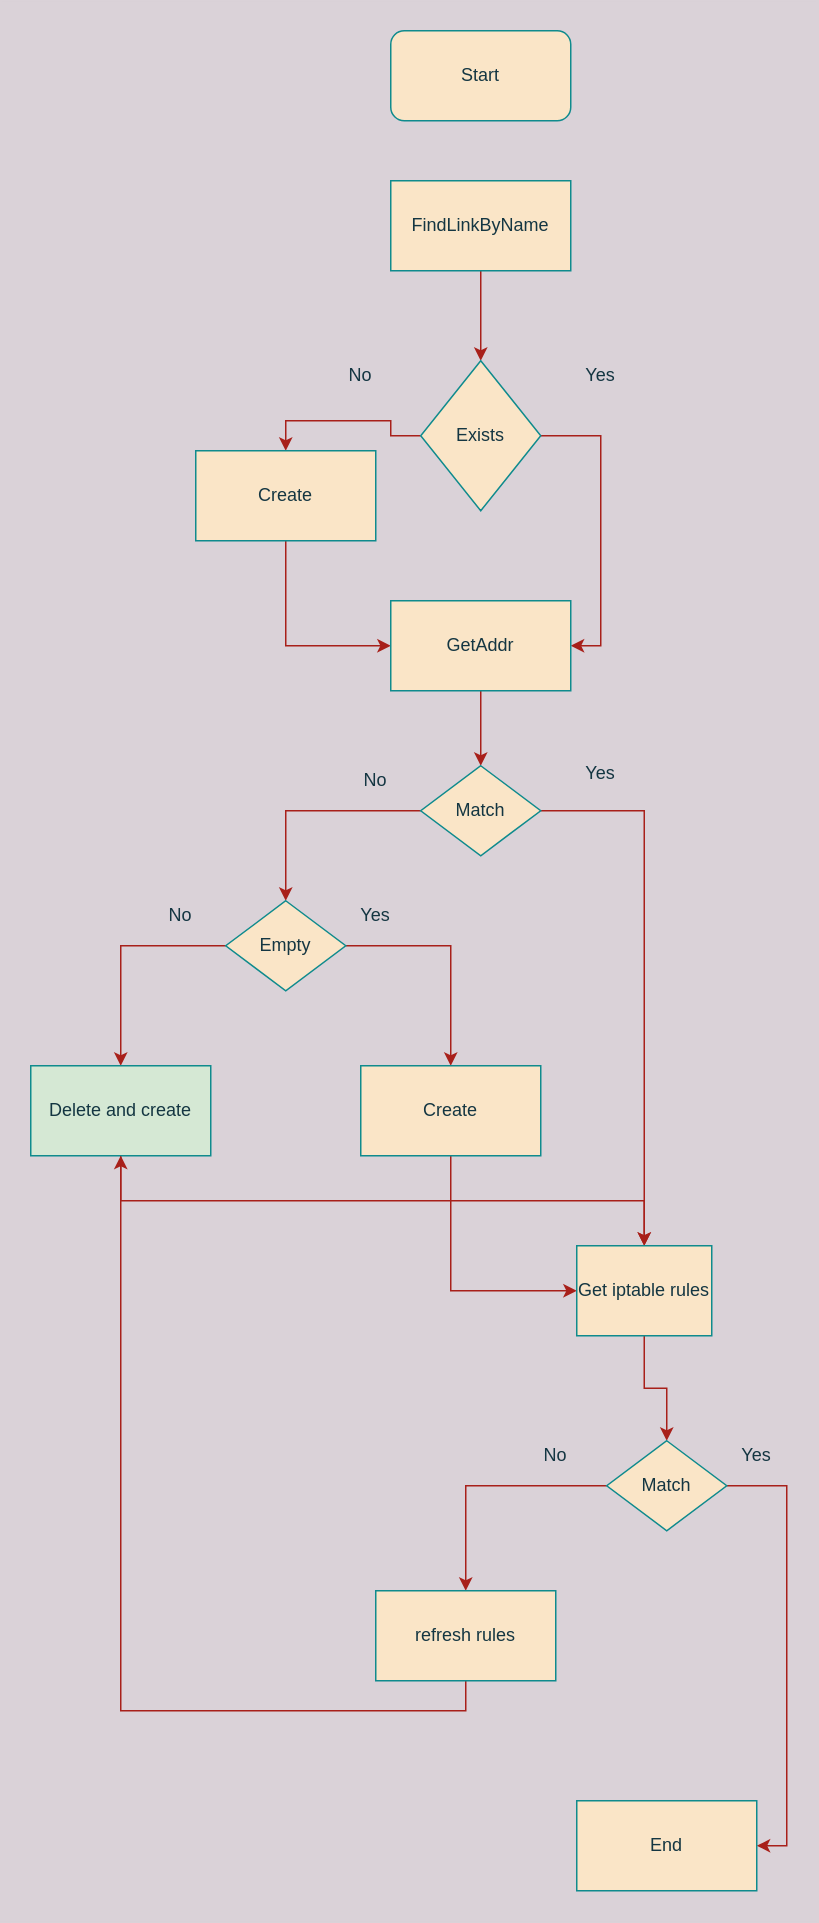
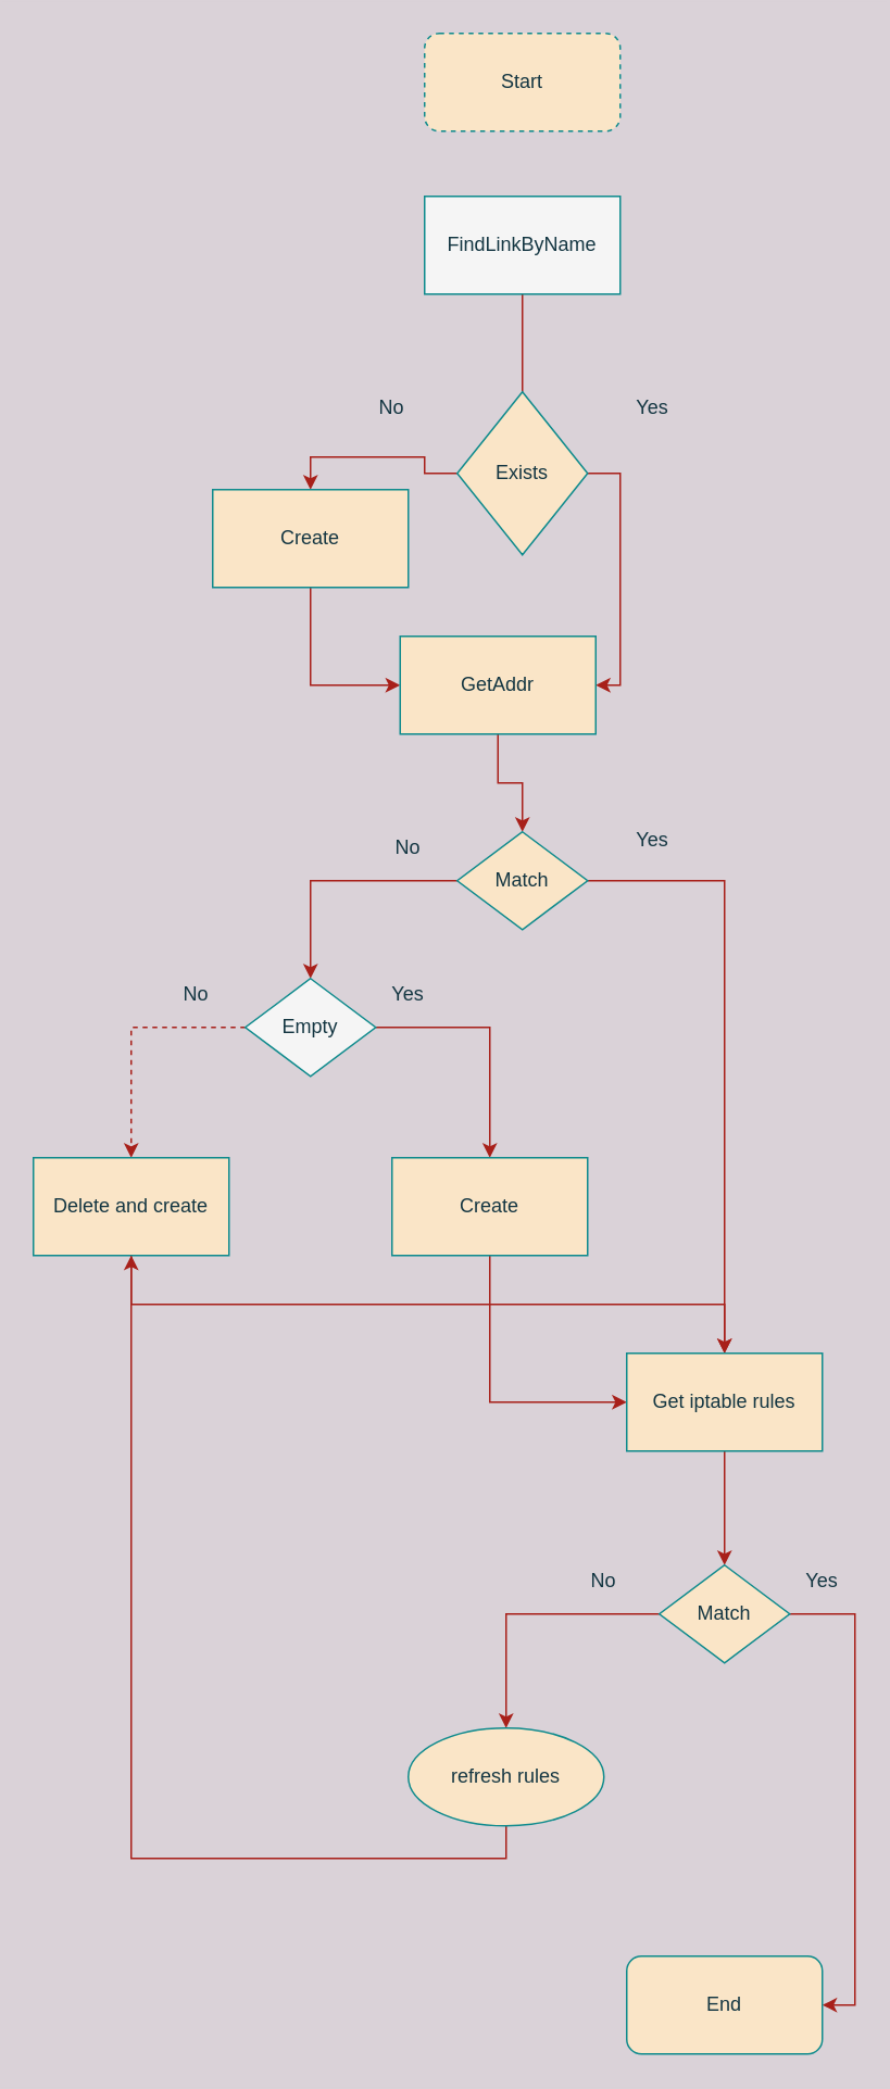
  <mxCell id="0" />
  <mxCell id="1" parent="0" />
- <mxCell id="2" value="Start" style="rounded=1;whiteSpace=wrap;html=1;fillColor=#FAE5C7;strokeColor=#0F8B8D;fontColor=#143642;" parent="1" vertex="1"><mxGeometry x="260" y="20" width="120" height="60" as="geometry" /></mxCell>
- <mxCell id="3" style="edgeStyle=orthogonalEdgeStyle;rounded=0;orthogonalLoop=1;jettySize=auto;html=1;exitX=0.5;exitY=1;exitDx=0;exitDy=0;labelBackgroundColor=#DAD2D8;strokeColor=#A8201A;fontColor=#143642;" parent="1" source="4" target="7" edge="1"><mxGeometry relative="1" as="geometry" /></mxCell>
- <mxCell id="4" value="FindLinkByName" style="rounded=0;whiteSpace=wrap;html=1;fillColor=#FAE5C7;strokeColor=#0F8B8D;fontColor=#143642;" parent="1" vertex="1"><mxGeometry x="260" y="120" width="120" height="60" as="geometry" /></mxCell>
+ <mxCell id="2" value="Start" style="rounded=1;whiteSpace=wrap;html=1;fillColor=#FAE5C7;strokeColor=#0F8B8D;fontColor=#143642;dashed=1;" parent="1" vertex="1"><mxGeometry x="260" y="20" width="120" height="60" as="geometry" /></mxCell>
+ <mxCell id="3" style="edgeStyle=orthogonalEdgeStyle;rounded=0;orthogonalLoop=1;jettySize=auto;html=1;exitX=0.5;exitY=1;exitDx=0;exitDy=0;labelBackgroundColor=#DAD2D8;strokeColor=#A8201A;fontColor=#143642;endArrow=none;" parent="1" source="4" target="7" edge="1"><mxGeometry relative="1" as="geometry" /></mxCell>
+ <mxCell id="4" value="FindLinkByName" style="rounded=0;whiteSpace=wrap;html=1;fillColor=#f5f5f5;strokeColor=#0F8B8D;fontColor=#143642;" parent="1" vertex="1"><mxGeometry x="260" y="120" width="120" height="60" as="geometry" /></mxCell>
  <mxCell id="5" style="edgeStyle=orthogonalEdgeStyle;rounded=0;orthogonalLoop=1;jettySize=auto;html=1;exitX=0;exitY=0.5;exitDx=0;exitDy=0;entryX=0.5;entryY=0;entryDx=0;entryDy=0;labelBackgroundColor=#DAD2D8;strokeColor=#A8201A;fontColor=#143642;" parent="1" source="7" target="9" edge="1"><mxGeometry relative="1" as="geometry" /></mxCell>
  <mxCell id="6" style="edgeStyle=orthogonalEdgeStyle;rounded=0;orthogonalLoop=1;jettySize=auto;html=1;exitX=1;exitY=0.5;exitDx=0;exitDy=0;entryX=1;entryY=0.5;entryDx=0;entryDy=0;labelBackgroundColor=#DAD2D8;strokeColor=#A8201A;fontColor=#143642;" parent="1" source="7" target="13" edge="1"><mxGeometry relative="1" as="geometry"><mxPoint x="450" y="300" as="targetPoint" /></mxGeometry></mxCell>
  <mxCell id="7" value="Exists" style="rhombus;whiteSpace=wrap;html=1;fillColor=#FAE5C7;strokeColor=#0F8B8D;fontColor=#143642;" parent="1" vertex="1"><mxGeometry x="280" y="240" width="80" height="100" as="geometry" /></mxCell>
  <mxCell id="8" style="edgeStyle=orthogonalEdgeStyle;rounded=0;orthogonalLoop=1;jettySize=auto;html=1;exitX=0.5;exitY=1;exitDx=0;exitDy=0;entryX=0;entryY=0.5;entryDx=0;entryDy=0;labelBackgroundColor=#DAD2D8;strokeColor=#A8201A;fontColor=#143642;" parent="1" source="9" target="13" edge="1"><mxGeometry relative="1" as="geometry" /></mxCell>
  <mxCell id="9" value="Create" style="rounded=0;whiteSpace=wrap;html=1;fillColor=#FAE5C7;strokeColor=#0F8B8D;fontColor=#143642;" parent="1" vertex="1"><mxGeometry x="130" y="300" width="120" height="60" as="geometry" /></mxCell>
  <mxCell id="10" value="No" style="text;html=1;strokeColor=none;fillColor=none;align=center;verticalAlign=middle;whiteSpace=wrap;rounded=0;fontColor=#143642;" parent="1" vertex="1"><mxGeometry x="220" y="240" width="40" height="20" as="geometry" /></mxCell>
  <mxCell id="11" value="Yes" style="text;html=1;strokeColor=none;fillColor=none;align=center;verticalAlign=middle;whiteSpace=wrap;rounded=0;fontColor=#143642;" parent="1" vertex="1"><mxGeometry x="380" y="240" width="40" height="20" as="geometry" /></mxCell>
  <mxCell id="12" style="edgeStyle=orthogonalEdgeStyle;rounded=0;orthogonalLoop=1;jettySize=auto;html=1;exitX=0.5;exitY=1;exitDx=0;exitDy=0;labelBackgroundColor=#DAD2D8;strokeColor=#A8201A;fontColor=#143642;" parent="1" source="13" target="16" edge="1"><mxGeometry relative="1" as="geometry" /></mxCell>
- <mxCell id="13" value="GetAddr" style="rounded=0;whiteSpace=wrap;html=1;fillColor=#FAE5C7;strokeColor=#0F8B8D;fontColor=#143642;" parent="1" vertex="1"><mxGeometry x="260" y="400" width="120" height="60" as="geometry" /></mxCell>
+ <mxCell id="13" value="GetAddr" style="rounded=0;whiteSpace=wrap;html=1;fillColor=#FAE5C7;strokeColor=#0F8B8D;fontColor=#143642;" parent="1" vertex="1"><mxGeometry x="245" y="390" width="120" height="60" as="geometry" /></mxCell>
  <mxCell id="14" style="edgeStyle=orthogonalEdgeStyle;rounded=0;orthogonalLoop=1;jettySize=auto;html=1;exitX=0;exitY=0.5;exitDx=0;exitDy=0;labelBackgroundColor=#DAD2D8;strokeColor=#A8201A;fontColor=#143642;" parent="1" source="16" target="19" edge="1"><mxGeometry relative="1" as="geometry" /></mxCell>
  <mxCell id="15" style="edgeStyle=orthogonalEdgeStyle;rounded=0;orthogonalLoop=1;jettySize=auto;html=1;exitX=1;exitY=0.5;exitDx=0;exitDy=0;entryX=0.5;entryY=0;entryDx=0;entryDy=0;labelBackgroundColor=#DAD2D8;strokeColor=#A8201A;fontColor=#143642;" parent="1" source="16" target="26" edge="1"><mxGeometry relative="1" as="geometry" /></mxCell>
  <mxCell id="16" value="Match" style="rhombus;whiteSpace=wrap;html=1;fillColor=#FAE5C7;strokeColor=#0F8B8D;fontColor=#143642;" parent="1" vertex="1"><mxGeometry x="280" y="510" width="80" height="60" as="geometry" /></mxCell>
  <mxCell id="17" style="edgeStyle=orthogonalEdgeStyle;rounded=0;orthogonalLoop=1;jettySize=auto;html=1;exitX=1;exitY=0.5;exitDx=0;exitDy=0;entryX=0.5;entryY=0;entryDx=0;entryDy=0;labelBackgroundColor=#DAD2D8;strokeColor=#A8201A;fontColor=#143642;" parent="1" source="19" target="21" edge="1"><mxGeometry relative="1" as="geometry" /></mxCell>
- <mxCell id="18" style="edgeStyle=orthogonalEdgeStyle;rounded=0;orthogonalLoop=1;jettySize=auto;html=1;exitX=0;exitY=0.5;exitDx=0;exitDy=0;labelBackgroundColor=#DAD2D8;strokeColor=#A8201A;fontColor=#143642;" parent="1" source="19" target="24" edge="1"><mxGeometry relative="1" as="geometry" /></mxCell>
- <mxCell id="19" value="Empty" style="rhombus;whiteSpace=wrap;html=1;fillColor=#FAE5C7;strokeColor=#0F8B8D;fontColor=#143642;" parent="1" vertex="1"><mxGeometry x="150" y="600" width="80" height="60" as="geometry" /></mxCell>
+ <mxCell id="18" style="edgeStyle=orthogonalEdgeStyle;rounded=0;orthogonalLoop=1;jettySize=auto;html=1;exitX=0;exitY=0.5;exitDx=0;exitDy=0;labelBackgroundColor=#DAD2D8;strokeColor=#A8201A;fontColor=#143642;dashed=1;" parent="1" source="19" target="24" edge="1"><mxGeometry relative="1" as="geometry" /></mxCell>
+ <mxCell id="19" value="Empty" style="rhombus;whiteSpace=wrap;html=1;fillColor=#f5f5f5;strokeColor=#0F8B8D;fontColor=#143642;" parent="1" vertex="1"><mxGeometry x="150" y="600" width="80" height="60" as="geometry" /></mxCell>
  <mxCell id="20" style="edgeStyle=orthogonalEdgeStyle;rounded=0;orthogonalLoop=1;jettySize=auto;html=1;exitX=0.5;exitY=1;exitDx=0;exitDy=0;entryX=0;entryY=0.5;entryDx=0;entryDy=0;labelBackgroundColor=#DAD2D8;strokeColor=#A8201A;fontColor=#143642;" parent="1" source="21" target="26" edge="1"><mxGeometry relative="1" as="geometry" /></mxCell>
  <mxCell id="21" value="Create" style="rounded=0;whiteSpace=wrap;html=1;fillColor=#FAE5C7;strokeColor=#0F8B8D;fontColor=#143642;" parent="1" vertex="1"><mxGeometry x="240" y="710" width="120" height="60" as="geometry" /></mxCell>
  <mxCell id="22" value="Yes" style="text;html=1;strokeColor=none;fillColor=none;align=center;verticalAlign=middle;whiteSpace=wrap;rounded=0;fontColor=#143642;" parent="1" vertex="1"><mxGeometry x="230" y="600" width="40" height="20" as="geometry" /></mxCell>
  <mxCell id="23" style="edgeStyle=orthogonalEdgeStyle;rounded=0;orthogonalLoop=1;jettySize=auto;html=1;exitX=0.5;exitY=1;exitDx=0;exitDy=0;entryX=0.5;entryY=0;entryDx=0;entryDy=0;labelBackgroundColor=#DAD2D8;strokeColor=#A8201A;fontColor=#143642;" parent="1" source="24" target="26" edge="1"><mxGeometry relative="1" as="geometry" /></mxCell>
- <mxCell id="24" value="Delete and create" style="rounded=0;whiteSpace=wrap;html=1;fillColor=#d5e8d4;strokeColor=#0F8B8D;fontColor=#143642;" parent="1" vertex="1"><mxGeometry x="20" y="710" width="120" height="60" as="geometry" /></mxCell>
+ <mxCell id="24" value="Delete and create" style="rounded=0;whiteSpace=wrap;html=1;fillColor=#FAE5C7;strokeColor=#0F8B8D;fontColor=#143642;" parent="1" vertex="1"><mxGeometry x="20" y="710" width="120" height="60" as="geometry" /></mxCell>
  <mxCell id="25" style="edgeStyle=orthogonalEdgeStyle;rounded=0;orthogonalLoop=1;jettySize=auto;html=1;exitX=0.5;exitY=1;exitDx=0;exitDy=0;entryX=0.5;entryY=0;entryDx=0;entryDy=0;labelBackgroundColor=#DAD2D8;strokeColor=#A8201A;fontColor=#143642;" parent="1" source="26" target="32" edge="1"><mxGeometry relative="1" as="geometry" /></mxCell>
- <mxCell id="26" value="Get iptable rules" style="rounded=0;whiteSpace=wrap;html=1;fillColor=#FAE5C7;strokeColor=#0F8B8D;fontColor=#143642;" parent="1" vertex="1"><mxGeometry x="384" y="830" width="90" height="60" as="geometry" /></mxCell>
+ <mxCell id="26" value="Get iptable rules" style="rounded=0;whiteSpace=wrap;html=1;fillColor=#FAE5C7;strokeColor=#0F8B8D;fontColor=#143642;" parent="1" vertex="1"><mxGeometry x="384" y="830" width="120" height="60" as="geometry" /></mxCell>
  <mxCell id="27" value="No" style="text;html=1;strokeColor=none;fillColor=none;align=center;verticalAlign=middle;whiteSpace=wrap;rounded=0;fontColor=#143642;" parent="1" vertex="1"><mxGeometry x="230" y="510" width="40" height="20" as="geometry" /></mxCell>
  <mxCell id="28" value="Yes" style="text;html=1;strokeColor=none;fillColor=none;align=center;verticalAlign=middle;whiteSpace=wrap;rounded=0;fontColor=#143642;" parent="1" vertex="1"><mxGeometry x="380" y="505" width="40" height="20" as="geometry" /></mxCell>
  <mxCell id="29" value="No" style="text;html=1;strokeColor=none;fillColor=none;align=center;verticalAlign=middle;whiteSpace=wrap;rounded=0;fontColor=#143642;" parent="1" vertex="1"><mxGeometry x="100" y="600" width="40" height="20" as="geometry" /></mxCell>
  <mxCell id="30" style="edgeStyle=orthogonalEdgeStyle;rounded=0;orthogonalLoop=1;jettySize=auto;html=1;exitX=0;exitY=0.5;exitDx=0;exitDy=0;labelBackgroundColor=#DAD2D8;strokeColor=#A8201A;fontColor=#143642;" parent="1" source="32" target="34" edge="1"><mxGeometry relative="1" as="geometry" /></mxCell>
  <mxCell id="31" style="edgeStyle=orthogonalEdgeStyle;rounded=0;orthogonalLoop=1;jettySize=auto;html=1;exitX=1;exitY=0.5;exitDx=0;exitDy=0;entryX=1;entryY=0.5;entryDx=0;entryDy=0;labelBackgroundColor=#DAD2D8;strokeColor=#A8201A;fontColor=#143642;" parent="1" source="32" target="35" edge="1"><mxGeometry relative="1" as="geometry" /></mxCell>
  <mxCell id="32" value="Match" style="rhombus;whiteSpace=wrap;html=1;fillColor=#FAE5C7;strokeColor=#0F8B8D;fontColor=#143642;" parent="1" vertex="1"><mxGeometry x="404" y="960" width="80" height="60" as="geometry" /></mxCell>
  <mxCell id="33" style="edgeStyle=orthogonalEdgeStyle;rounded=0;orthogonalLoop=1;jettySize=auto;html=1;exitX=0.5;exitY=1;exitDx=0;exitDy=0;labelBackgroundColor=#DAD2D8;strokeColor=#A8201A;fontColor=#143642;" parent="1" source="34" target="24" edge="1"><mxGeometry relative="1" as="geometry" /></mxCell>
- <mxCell id="34" value="refresh rules" style="rounded=0;whiteSpace=wrap;html=1;fillColor=#FAE5C7;strokeColor=#0F8B8D;fontColor=#143642;" parent="1" vertex="1"><mxGeometry x="250" y="1060" width="120" height="60" as="geometry" /></mxCell>
- <mxCell id="35" value="End" style="whiteSpace=wrap;html=1;fillColor=#FAE5C7;strokeColor=#0F8B8D;fontColor=#143642;rounded=0;" parent="1" vertex="1"><mxGeometry x="384" y="1200" width="120" height="60" as="geometry" /></mxCell>
+ <mxCell id="34" value="refresh rules" style="ellipse;whiteSpace=wrap;html=1;fillColor=#FAE5C7;strokeColor=#0F8B8D;fontColor=#143642;" parent="1" vertex="1"><mxGeometry x="250" y="1060" width="120" height="60" as="geometry" /></mxCell>
+ <mxCell id="35" value="End" style="rounded=1;whiteSpace=wrap;html=1;fillColor=#FAE5C7;strokeColor=#0F8B8D;fontColor=#143642;" parent="1" vertex="1"><mxGeometry x="384" y="1200" width="120" height="60" as="geometry" /></mxCell>
  <mxCell id="36" value="No" style="text;html=1;strokeColor=none;fillColor=none;align=center;verticalAlign=middle;whiteSpace=wrap;rounded=0;fontColor=#143642;" parent="1" vertex="1"><mxGeometry x="350" y="960" width="40" height="20" as="geometry" /></mxCell>
  <mxCell id="37" value="Yes" style="text;html=1;strokeColor=none;fillColor=none;align=center;verticalAlign=middle;whiteSpace=wrap;rounded=0;fontColor=#143642;" parent="1" vertex="1"><mxGeometry x="484" y="960" width="40" height="20" as="geometry" /></mxCell>
